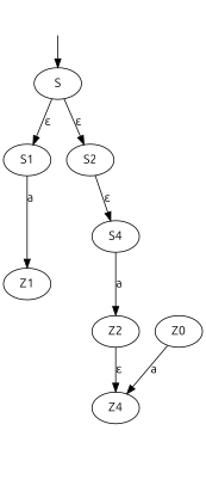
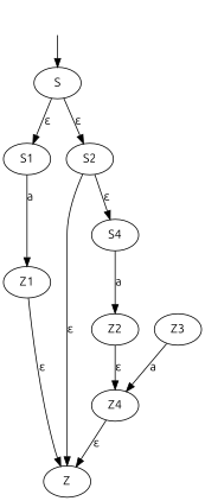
  digraph {
    fontname=Ubuntu
    node [fontname=Ubuntu]
    edge [fontname=Ubuntu]
    NULL [style=invis]
    S
    S1
    S2
    Z1
+   Z
    n7 [label=S4]
    Z2
    Z4
-   Z3 [label=Z0]
+   Z3
    NULL -> S
    S -> S1 [label="ε"]
    S -> S2 [label="ε"]
    S1 -> Z1 [label=a]
+   S2 -> Z [label="ε"]
    S2 -> n7 [label="ε"]
+   Z1 -> Z [label="ε"]
    n7 -> Z2 [label=a]
    Z2 -> Z4 [label="ε"]
+   Z4 -> Z [label="ε"]
    Z3 -> Z4 [label=a]
  }
